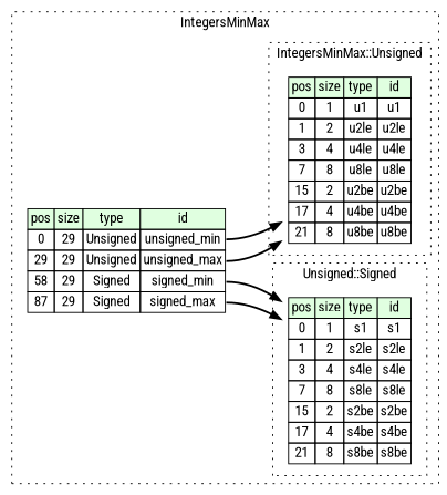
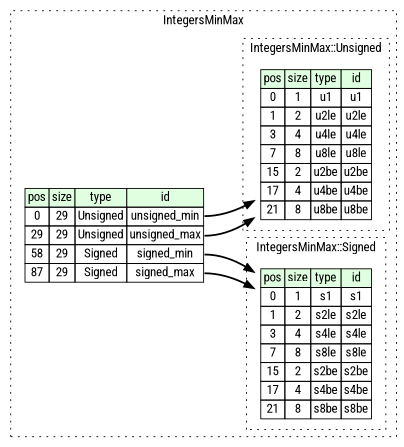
  digraph {
    rankdir=LR
    fontname="Roboto Condensed"
    node [shape=plaintext fontname="Roboto Condensed"]
    edge [style=bold fontname="Roboto Condensed"]
    n1 [label=<<TABLE BORDER="0" CELLBORDER="1" CELLSPACING="0"> 				<TR><TD BGCOLOR="#E0FFE0">pos</TD><TD BGCOLOR="#E0FFE0">size</TD><TD BGCOLOR="#E0FFE0">type</TD><TD BGCOLOR="#E0FFE0">id</TD></TR> 				<TR><TD PORT="u1_pos">0</TD><TD PORT="u1_size">1</TD><TD>u1</TD><TD PORT="u1_type">u1</TD></TR> 				<TR><TD PORT="u2le_pos">1</TD><TD PORT="u2le_size">2</TD><TD>u2le</TD><TD PORT="u2le_type">u2le</TD></TR> 				<TR><TD PORT="u4le_pos">3</TD><TD PORT="u4le_size">4</TD><TD>u4le</TD><TD PORT="u4le_type">u4le</TD></TR> 				<TR><TD PORT="u8le_pos">7</TD><TD PORT="u8le_size">8</TD><TD>u8le</TD><TD PORT="u8le_type">u8le</TD></TR> 				<TR><TD PORT="u2be_pos">15</TD><TD PORT="u2be_size">2</TD><TD>u2be</TD><TD PORT="u2be_type">u2be</TD></TR> 				<TR><TD PORT="u4be_pos">17</TD><TD PORT="u4be_size">4</TD><TD>u4be</TD><TD PORT="u4be_type">u4be</TD></TR> 				<TR><TD PORT="u8be_pos">21</TD><TD PORT="u8be_size">8</TD><TD>u8be</TD><TD PORT="u8be_type">u8be</TD></TR> 			</TABLE>>]
    n2 [label=<<TABLE BORDER="0" CELLBORDER="1" CELLSPACING="0"> 				<TR><TD BGCOLOR="#E0FFE0">pos</TD><TD BGCOLOR="#E0FFE0">size</TD><TD BGCOLOR="#E0FFE0">type</TD><TD BGCOLOR="#E0FFE0">id</TD></TR> 				<TR><TD PORT="s1_pos">0</TD><TD PORT="s1_size">1</TD><TD>s1</TD><TD PORT="s1_type">s1</TD></TR> 				<TR><TD PORT="s2le_pos">1</TD><TD PORT="s2le_size">2</TD><TD>s2le</TD><TD PORT="s2le_type">s2le</TD></TR> 				<TR><TD PORT="s4le_pos">3</TD><TD PORT="s4le_size">4</TD><TD>s4le</TD><TD PORT="s4le_type">s4le</TD></TR> 				<TR><TD PORT="s8le_pos">7</TD><TD PORT="s8le_size">8</TD><TD>s8le</TD><TD PORT="s8le_type">s8le</TD></TR> 				<TR><TD PORT="s2be_pos">15</TD><TD PORT="s2be_size">2</TD><TD>s2be</TD><TD PORT="s2be_type">s2be</TD></TR> 				<TR><TD PORT="s4be_pos">17</TD><TD PORT="s4be_size">4</TD><TD>s4be</TD><TD PORT="s4be_type">s4be</TD></TR> 				<TR><TD PORT="s8be_pos">21</TD><TD PORT="s8be_size">8</TD><TD>s8be</TD><TD PORT="s8be_type">s8be</TD></TR> 			</TABLE>>]
    n3 [label=<<TABLE BORDER="0" CELLBORDER="1" CELLSPACING="0"> 			<TR><TD BGCOLOR="#E0FFE0">pos</TD><TD BGCOLOR="#E0FFE0">size</TD><TD BGCOLOR="#E0FFE0">type</TD><TD BGCOLOR="#E0FFE0">id</TD></TR> 			<TR><TD PORT="unsigned_min_pos">0</TD><TD PORT="unsigned_min_size">29</TD><TD>Unsigned</TD><TD PORT="unsigned_min_type">unsigned_min</TD></TR> 			<TR><TD PORT="unsigned_max_pos">29</TD><TD PORT="unsigned_max_size">29</TD><TD>Unsigned</TD><TD PORT="unsigned_max_type">unsigned_max</TD></TR> 			<TR><TD PORT="signed_min_pos">58</TD><TD PORT="signed_min_size">29</TD><TD>Signed</TD><TD PORT="signed_min_type">signed_min</TD></TR> 			<TR><TD PORT="signed_max_pos">87</TD><TD PORT="signed_max_size">29</TD><TD>Signed</TD><TD PORT="signed_max_type">signed_max</TD></TR> 		</TABLE>>]
    subgraph cluster_1 {
      label=IntegersMinMax
      style=dotted
      n3
      subgraph cluster_2 {
        label="IntegersMinMax::Unsigned"
        style=dotted
        n1
      }
      subgraph cluster_3 {
-       label="Unsigned::Signed"
+       label="IntegersMinMax::Signed"
        style=dotted
        n2
      }
    }
    n3 -> n1 [tailport=unsigned_min_type]
    n3 -> n1 [tailport=unsigned_max_type]
    n3 -> n2 [tailport=signed_min_type]
    n3 -> n2 [tailport=signed_max_type]
  }
